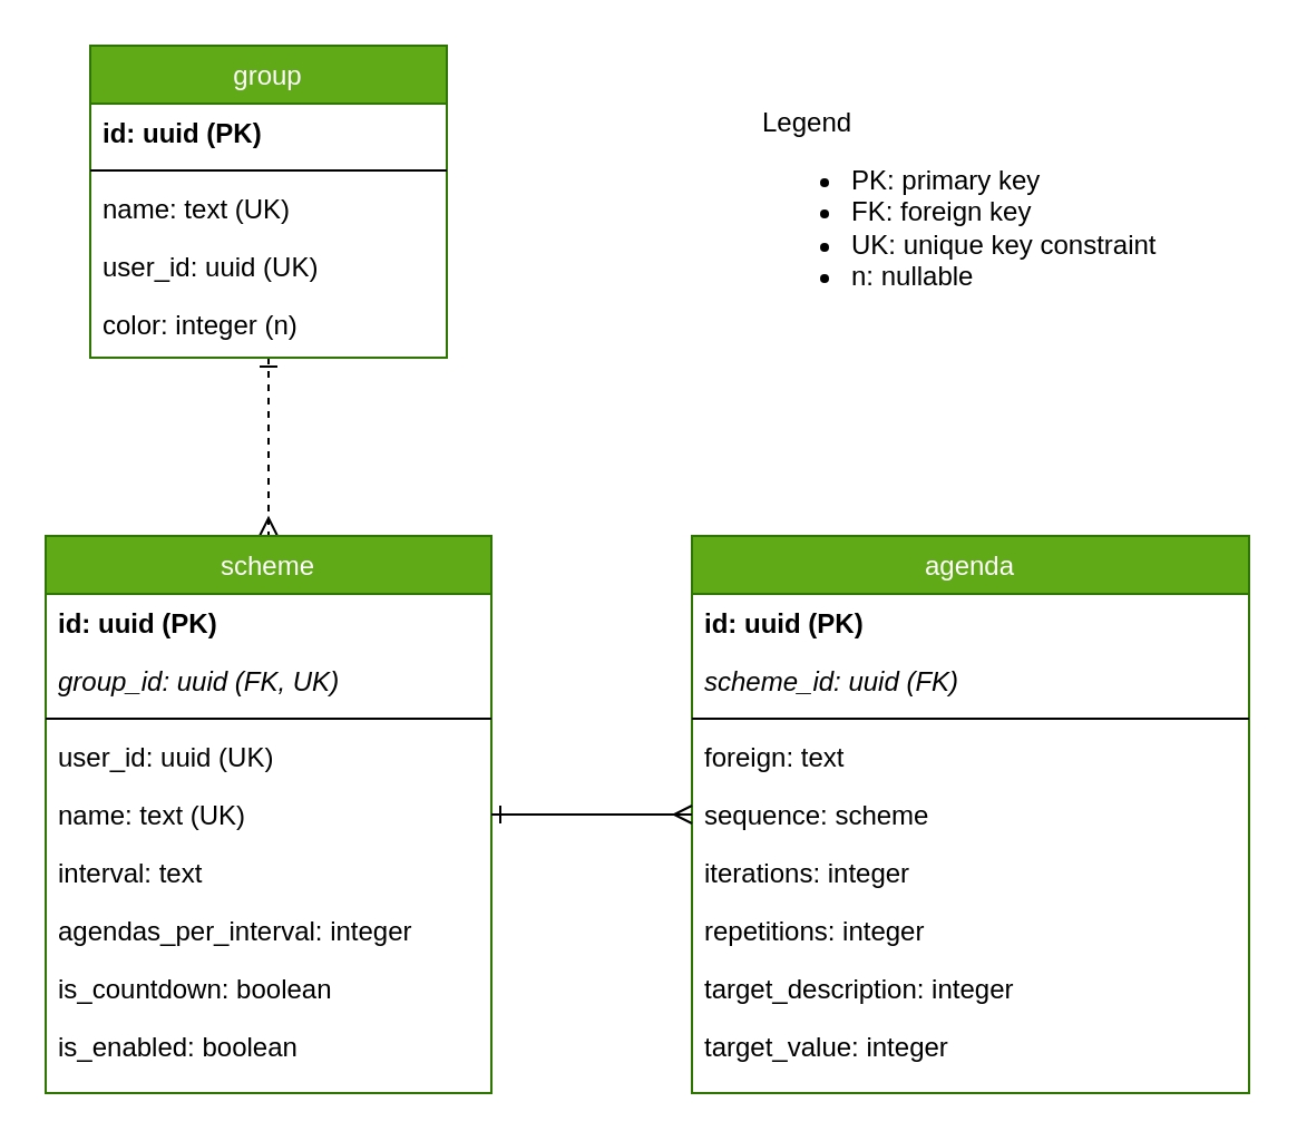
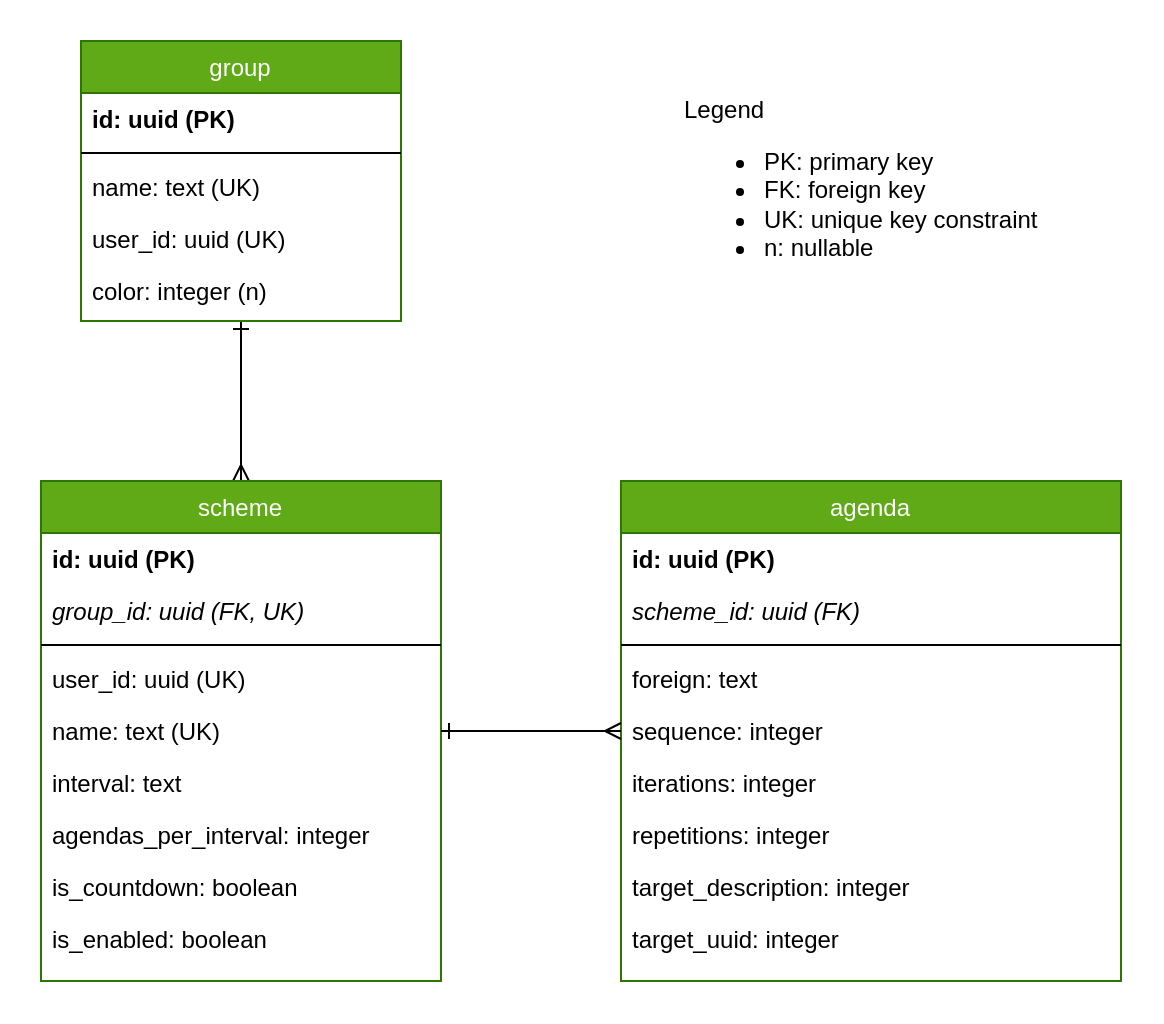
  <mxCell id="0" />
  <mxCell id="1" parent="0" />
- <mxCell id="2" style="rounded=0;orthogonalLoop=1;jettySize=auto;html=1;exitX=0.5;exitY=1;exitDx=0;exitDy=0;entryX=0.5;entryY=0;entryDx=0;entryDy=0;strokeColor=#000000;edgeStyle=orthogonalEdgeStyle;startArrow=ERone;startFill=0;endArrow=ERmany;endFill=0;dashed=1;" parent="1" source="4" target="10" edge="1"><mxGeometry relative="1" as="geometry" /></mxCell>
+ <mxCell id="2" style="rounded=0;orthogonalLoop=1;jettySize=auto;html=1;exitX=0.5;exitY=1;exitDx=0;exitDy=0;entryX=0.5;entryY=0;entryDx=0;entryDy=0;strokeColor=#000000;edgeStyle=orthogonalEdgeStyle;startArrow=ERone;startFill=0;endArrow=ERmany;endFill=0;" parent="1" source="4" target="10" edge="1"><mxGeometry relative="1" as="geometry" /></mxCell>
  <mxCell id="3" value="&lt;span&gt;Legend&lt;/span&gt;&lt;br&gt;&lt;ul&gt;&lt;li&gt;PK: primary key&lt;/li&gt;&lt;li&gt;FK: foreign key&lt;/li&gt;&lt;li&gt;UK: unique key constraint&lt;/li&gt;&lt;li&gt;n: nullable&lt;/li&gt;&lt;/ul&gt;" style="text;strokeColor=none;fillColor=none;html=1;whiteSpace=wrap;verticalAlign=middle;overflow=hidden;" parent="1" vertex="1"><mxGeometry x="340" y="45" width="200" height="90" as="geometry" /></mxCell>
  <mxCell id="4" value="group" style="swimlane;fontStyle=0;align=center;verticalAlign=top;childLayout=stackLayout;horizontal=1;startSize=26;horizontalStack=0;resizeParent=1;resizeLast=0;collapsible=1;marginBottom=0;rounded=0;shadow=0;strokeWidth=1;fillColor=#60a917;strokeColor=#2D7600;fontColor=#ffffff;" parent="1" vertex="1"><mxGeometry x="40" y="20" width="160" height="140" as="geometry"><mxRectangle x="230" y="140" width="160" height="26" as="alternateBounds" /></mxGeometry></mxCell>
  <mxCell id="5" value="id: uuid (PK)" style="text;align=left;verticalAlign=top;spacingLeft=4;spacingRight=4;overflow=hidden;rotatable=0;points=[[0,0.5],[1,0.5]];portConstraint=eastwest;fontStyle=1" parent="4" vertex="1"><mxGeometry y="26" width="160" height="26" as="geometry" /></mxCell>
  <mxCell id="6" value="" style="line;html=1;strokeWidth=1;align=left;verticalAlign=middle;spacingTop=-1;spacingLeft=3;spacingRight=3;rotatable=0;labelPosition=right;points=[];portConstraint=eastwest;" parent="4" vertex="1"><mxGeometry y="52" width="160" height="8" as="geometry" /></mxCell>
  <mxCell id="7" value="name: text (UK)" style="text;align=left;verticalAlign=top;spacingLeft=4;spacingRight=4;overflow=hidden;rotatable=0;points=[[0,0.5],[1,0.5]];portConstraint=eastwest;" parent="4" vertex="1"><mxGeometry y="60" width="160" height="26" as="geometry" /></mxCell>
  <mxCell id="8" value="user_id: uuid (UK)" style="text;align=left;verticalAlign=top;spacingLeft=4;spacingRight=4;overflow=hidden;rotatable=0;points=[[0,0.5],[1,0.5]];portConstraint=eastwest;rounded=0;shadow=0;html=0;" parent="4" vertex="1"><mxGeometry y="86" width="160" height="26" as="geometry" /></mxCell>
  <mxCell id="9" value="color: integer (n)" style="text;align=left;verticalAlign=top;spacingLeft=4;spacingRight=4;overflow=hidden;rotatable=0;points=[[0,0.5],[1,0.5]];portConstraint=eastwest;rounded=0;shadow=0;html=0;" parent="4" vertex="1"><mxGeometry y="112" width="160" height="26" as="geometry" /></mxCell>
  <mxCell id="10" value="scheme" style="swimlane;fontStyle=0;align=center;verticalAlign=top;childLayout=stackLayout;horizontal=1;startSize=26;horizontalStack=0;resizeParent=1;resizeLast=0;collapsible=1;marginBottom=0;rounded=0;shadow=0;strokeWidth=1;fillColor=#60a917;strokeColor=#2D7600;fontColor=#ffffff;" parent="1" vertex="1"><mxGeometry x="20" y="240" width="200" height="250" as="geometry"><mxRectangle x="230" y="140" width="160" height="26" as="alternateBounds" /></mxGeometry></mxCell>
  <mxCell id="11" value="id: uuid (PK)" style="text;align=left;verticalAlign=top;spacingLeft=4;spacingRight=4;overflow=hidden;rotatable=0;points=[[0,0.5],[1,0.5]];portConstraint=eastwest;fontStyle=1" parent="10" vertex="1"><mxGeometry y="26" width="200" height="26" as="geometry" /></mxCell>
  <mxCell id="12" value="group_id: uuid (FK, UK)" style="text;align=left;verticalAlign=top;spacingLeft=4;spacingRight=4;overflow=hidden;rotatable=0;points=[[0,0.5],[1,0.5]];portConstraint=eastwest;fontStyle=2" parent="10" vertex="1"><mxGeometry y="52" width="200" height="26" as="geometry" /></mxCell>
  <mxCell id="13" value="" style="line;html=1;strokeWidth=1;align=left;verticalAlign=middle;spacingTop=-1;spacingLeft=3;spacingRight=3;rotatable=0;labelPosition=right;points=[];portConstraint=eastwest;" parent="10" vertex="1"><mxGeometry y="78" width="200" height="8" as="geometry" /></mxCell>
  <mxCell id="14" value="user_id: uuid (UK)" style="text;align=left;verticalAlign=top;spacingLeft=4;spacingRight=4;overflow=hidden;rotatable=0;points=[[0,0.5],[1,0.5]];portConstraint=eastwest;rounded=0;shadow=0;html=0;" parent="10" vertex="1"><mxGeometry y="86" width="200" height="26" as="geometry" /></mxCell>
  <mxCell id="15" value="name: text (UK)" style="text;align=left;verticalAlign=top;spacingLeft=4;spacingRight=4;overflow=hidden;rotatable=0;points=[[0,0.5],[1,0.5]];portConstraint=eastwest;rounded=0;shadow=0;html=0;" parent="10" vertex="1"><mxGeometry y="112" width="200" height="26" as="geometry" /></mxCell>
  <mxCell id="16" value="interval: text" style="text;align=left;verticalAlign=top;spacingLeft=4;spacingRight=4;overflow=hidden;rotatable=0;points=[[0,0.5],[1,0.5]];portConstraint=eastwest;rounded=0;shadow=0;html=0;" parent="10" vertex="1"><mxGeometry y="138" width="200" height="26" as="geometry" /></mxCell>
  <mxCell id="17" value="agendas_per_interval: integer" style="text;align=left;verticalAlign=top;spacingLeft=4;spacingRight=4;overflow=hidden;rotatable=0;points=[[0,0.5],[1,0.5]];portConstraint=eastwest;rounded=0;shadow=0;html=0;" parent="10" vertex="1"><mxGeometry y="164" width="200" height="26" as="geometry" /></mxCell>
  <mxCell id="18" value="is_countdown: boolean" style="text;align=left;verticalAlign=top;spacingLeft=4;spacingRight=4;overflow=hidden;rotatable=0;points=[[0,0.5],[1,0.5]];portConstraint=eastwest;rounded=0;shadow=0;html=0;" parent="10" vertex="1"><mxGeometry y="190" width="200" height="26" as="geometry" /></mxCell>
  <mxCell id="19" value="is_enabled: boolean" style="text;align=left;verticalAlign=top;spacingLeft=4;spacingRight=4;overflow=hidden;rotatable=0;points=[[0,0.5],[1,0.5]];portConstraint=eastwest;rounded=0;shadow=0;html=0;" parent="10" vertex="1"><mxGeometry y="216" width="200" height="26" as="geometry" /></mxCell>
  <mxCell id="20" value="agenda" style="swimlane;fontStyle=0;align=center;verticalAlign=top;childLayout=stackLayout;horizontal=1;startSize=26;horizontalStack=0;resizeParent=1;resizeLast=0;collapsible=1;marginBottom=0;rounded=0;shadow=0;strokeWidth=1;fillColor=#60a917;strokeColor=#2D7600;fontColor=#ffffff;" parent="1" vertex="1"><mxGeometry x="310" y="240" width="250" height="250" as="geometry"><mxRectangle x="230" y="140" width="160" height="26" as="alternateBounds" /></mxGeometry></mxCell>
  <mxCell id="21" value="id: uuid (PK)" style="text;align=left;verticalAlign=top;spacingLeft=4;spacingRight=4;overflow=hidden;rotatable=0;points=[[0,0.5],[1,0.5]];portConstraint=eastwest;fontStyle=1" parent="20" vertex="1"><mxGeometry y="26" width="250" height="26" as="geometry" /></mxCell>
  <mxCell id="22" value="scheme_id: uuid (FK)" style="text;align=left;verticalAlign=top;spacingLeft=4;spacingRight=4;overflow=hidden;rotatable=0;points=[[0,0.5],[1,0.5]];portConstraint=eastwest;fontStyle=2" parent="20" vertex="1"><mxGeometry y="52" width="250" height="26" as="geometry" /></mxCell>
  <mxCell id="23" value="" style="line;html=1;strokeWidth=1;align=left;verticalAlign=middle;spacingTop=-1;spacingLeft=3;spacingRight=3;rotatable=0;labelPosition=right;points=[];portConstraint=eastwest;" parent="20" vertex="1"><mxGeometry y="78" width="250" height="8" as="geometry" /></mxCell>
  <mxCell id="24" value="foreign: text" style="text;align=left;verticalAlign=top;spacingLeft=4;spacingRight=4;overflow=hidden;rotatable=0;points=[[0,0.5],[1,0.5]];portConstraint=eastwest;rounded=0;shadow=0;html=0;" parent="20" vertex="1"><mxGeometry y="86" width="250" height="26" as="geometry" /></mxCell>
- <mxCell id="25" value="sequence: scheme" style="text;align=left;verticalAlign=top;spacingLeft=4;spacingRight=4;overflow=hidden;rotatable=0;points=[[0,0.5],[1,0.5]];portConstraint=eastwest;rounded=0;shadow=0;html=0;" parent="20" vertex="1"><mxGeometry y="112" width="250" height="26" as="geometry" /></mxCell>
+ <mxCell id="25" value="sequence: integer" style="text;align=left;verticalAlign=top;spacingLeft=4;spacingRight=4;overflow=hidden;rotatable=0;points=[[0,0.5],[1,0.5]];portConstraint=eastwest;rounded=0;shadow=0;html=0;" parent="20" vertex="1"><mxGeometry y="112" width="250" height="26" as="geometry" /></mxCell>
  <mxCell id="26" value="iterations: integer" style="text;align=left;verticalAlign=top;spacingLeft=4;spacingRight=4;overflow=hidden;rotatable=0;points=[[0,0.5],[1,0.5]];portConstraint=eastwest;rounded=0;shadow=0;html=0;" parent="20" vertex="1"><mxGeometry y="138" width="250" height="26" as="geometry" /></mxCell>
  <mxCell id="27" value="repetitions: integer" style="text;align=left;verticalAlign=top;spacingLeft=4;spacingRight=4;overflow=hidden;rotatable=0;points=[[0,0.5],[1,0.5]];portConstraint=eastwest;rounded=0;shadow=0;html=0;" parent="20" vertex="1"><mxGeometry y="164" width="250" height="26" as="geometry" /></mxCell>
  <mxCell id="28" value="target_description: integer" style="text;align=left;verticalAlign=top;spacingLeft=4;spacingRight=4;overflow=hidden;rotatable=0;points=[[0,0.5],[1,0.5]];portConstraint=eastwest;rounded=0;shadow=0;html=0;" parent="20" vertex="1"><mxGeometry y="190" width="250" height="26" as="geometry" /></mxCell>
- <mxCell id="29" value="target_value: integer" style="text;align=left;verticalAlign=top;spacingLeft=4;spacingRight=4;overflow=hidden;rotatable=0;points=[[0,0.5],[1,0.5]];portConstraint=eastwest;rounded=0;shadow=0;html=0;" parent="20" vertex="1"><mxGeometry y="216" width="250" height="26" as="geometry" /></mxCell>
+ <mxCell id="29" value="target_uuid: integer" style="text;align=left;verticalAlign=top;spacingLeft=4;spacingRight=4;overflow=hidden;rotatable=0;points=[[0,0.5],[1,0.5]];portConstraint=eastwest;rounded=0;shadow=0;html=0;" parent="20" vertex="1"><mxGeometry y="216" width="250" height="26" as="geometry" /></mxCell>
  <mxCell id="30" style="edgeStyle=orthogonalEdgeStyle;rounded=0;orthogonalLoop=1;jettySize=auto;html=1;entryX=0;entryY=0.5;entryDx=0;entryDy=0;startArrow=ERone;startFill=0;endArrow=ERmany;endFill=0;strokeColor=#000000;" parent="1" source="15" target="25" edge="1"><mxGeometry relative="1" as="geometry" /></mxCell>
